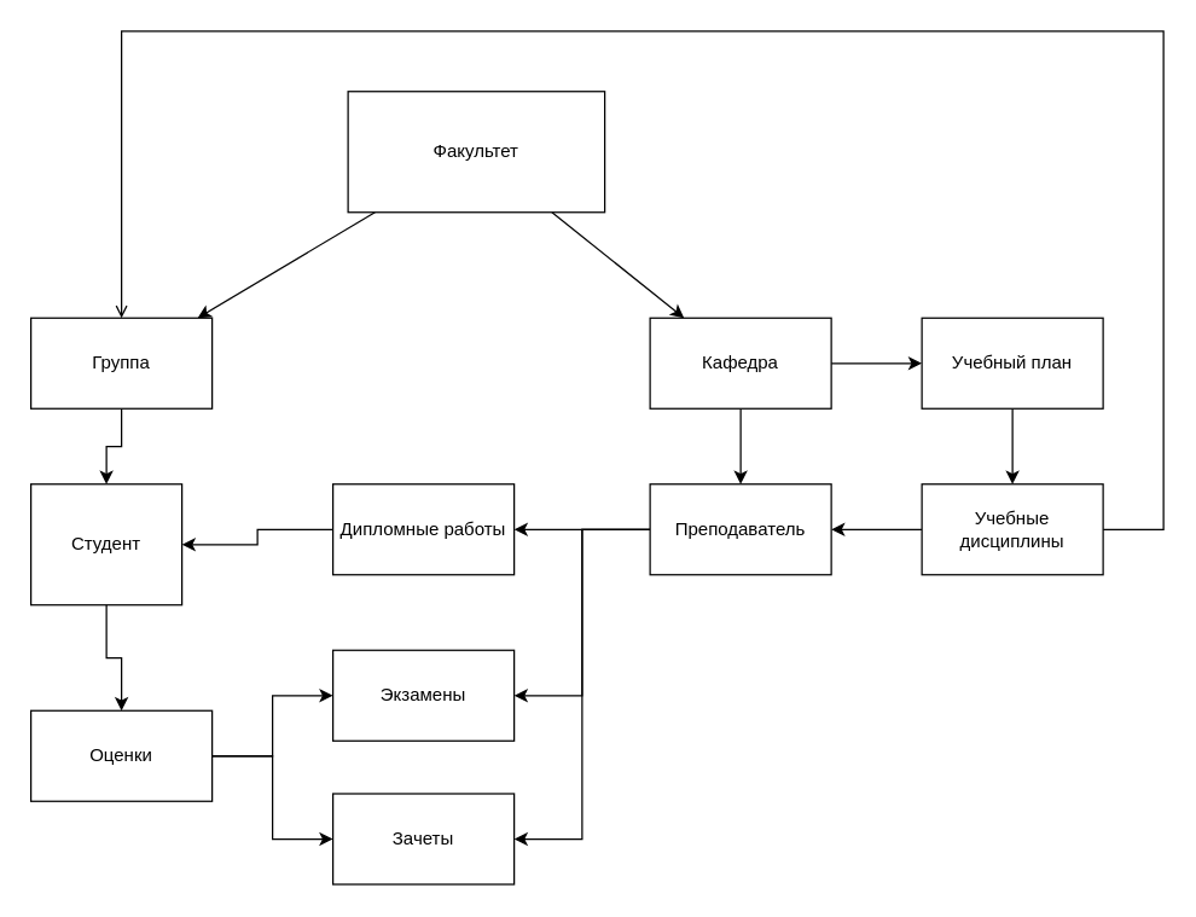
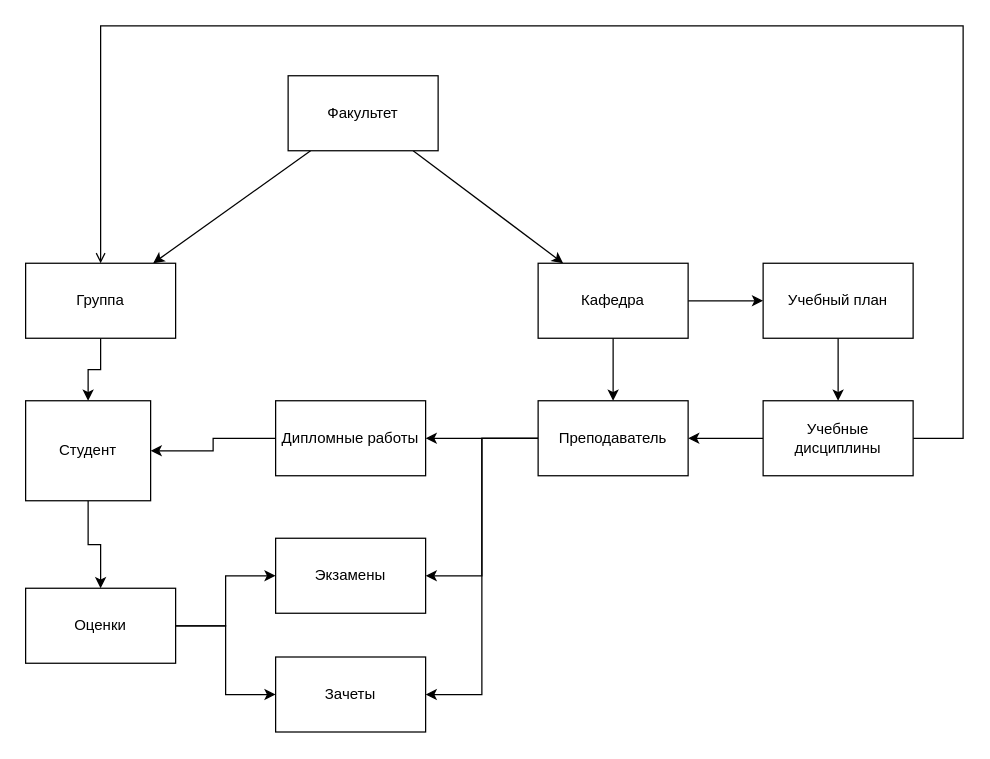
  <mxCell id="0" />
  <mxCell id="1" parent="0" />
  <mxCell id="2" style="rounded=0;orthogonalLoop=1;jettySize=auto;html=1;" edge="1" parent="1" source="4" target="6"><mxGeometry relative="1" as="geometry" /></mxCell>
  <mxCell id="3" style="rounded=0;orthogonalLoop=1;jettySize=auto;html=1;" edge="1" parent="1" source="4" target="11"><mxGeometry relative="1" as="geometry" /></mxCell>
- <mxCell id="4" value="Факультет" style="rounded=0;whiteSpace=wrap;html=1;" vertex="1" parent="1"><mxGeometry x="230" y="60" width="170" height="80" as="geometry" /></mxCell>
+ <mxCell id="4" value="Факультет" style="rounded=0;whiteSpace=wrap;html=1;" vertex="1" parent="1"><mxGeometry x="230" y="60" width="120" height="60" as="geometry" /></mxCell>
  <mxCell id="5" style="edgeStyle=orthogonalEdgeStyle;rounded=0;orthogonalLoop=1;jettySize=auto;html=1;" edge="1" parent="1" source="6" target="8"><mxGeometry relative="1" as="geometry" /></mxCell>
  <mxCell id="6" value="Группа" style="rounded=0;whiteSpace=wrap;html=1;" vertex="1" parent="1"><mxGeometry x="20" y="210" width="120" height="60" as="geometry" /></mxCell>
  <mxCell id="7" style="edgeStyle=orthogonalEdgeStyle;rounded=0;orthogonalLoop=1;jettySize=auto;html=1;" edge="1" parent="1" source="8" target="27"><mxGeometry relative="1" as="geometry" /></mxCell>
  <mxCell id="8" value="Студент" style="rounded=0;whiteSpace=wrap;html=1;" vertex="1" parent="1"><mxGeometry x="20" y="320" width="100" height="80" as="geometry" /></mxCell>
  <mxCell id="9" style="edgeStyle=orthogonalEdgeStyle;rounded=0;orthogonalLoop=1;jettySize=auto;html=1;entryX=0.5;entryY=0;entryDx=0;entryDy=0;" edge="1" parent="1" source="11" target="15"><mxGeometry relative="1" as="geometry" /></mxCell>
  <mxCell id="10" style="edgeStyle=orthogonalEdgeStyle;rounded=0;orthogonalLoop=1;jettySize=auto;html=1;" edge="1" parent="1" source="11" target="20"><mxGeometry relative="1" as="geometry" /></mxCell>
  <mxCell id="11" value="Кафедра" style="rounded=0;whiteSpace=wrap;html=1;" vertex="1" parent="1"><mxGeometry x="430" y="210" width="120" height="60" as="geometry" /></mxCell>
  <mxCell id="12" style="edgeStyle=orthogonalEdgeStyle;rounded=0;orthogonalLoop=1;jettySize=auto;html=1;" edge="1" parent="1" source="15" target="24"><mxGeometry relative="1" as="geometry" /></mxCell>
  <mxCell id="13" style="edgeStyle=orthogonalEdgeStyle;rounded=0;orthogonalLoop=1;jettySize=auto;html=1;entryX=1;entryY=0.5;entryDx=0;entryDy=0;" edge="1" parent="1" source="15" target="21"><mxGeometry relative="1" as="geometry" /></mxCell>
  <mxCell id="14" style="edgeStyle=orthogonalEdgeStyle;rounded=0;orthogonalLoop=1;jettySize=auto;html=1;entryX=1;entryY=0.5;entryDx=0;entryDy=0;" edge="1" parent="1" source="15" target="22"><mxGeometry relative="1" as="geometry" /></mxCell>
  <mxCell id="15" value="Преподаватель" style="rounded=0;whiteSpace=wrap;html=1;" vertex="1" parent="1"><mxGeometry x="430" y="320" width="120" height="60" as="geometry" /></mxCell>
  <mxCell id="16" style="edgeStyle=orthogonalEdgeStyle;rounded=0;orthogonalLoop=1;jettySize=auto;html=1;" edge="1" parent="1" source="18" target="15"><mxGeometry relative="1" as="geometry" /></mxCell>
  <mxCell id="17" style="edgeStyle=orthogonalEdgeStyle;rounded=0;orthogonalLoop=1;jettySize=auto;html=1;entryX=0.5;entryY=0;entryDx=0;entryDy=0;endArrow=open;" edge="1" parent="1" source="18" target="6"><mxGeometry relative="1" as="geometry"><Array as="points"><mxPoint x="770" y="350" /><mxPoint x="770" y="20" /><mxPoint x="80" y="20" /></Array></mxGeometry></mxCell>
  <mxCell id="18" value="Учебные дисциплины" style="rounded=0;whiteSpace=wrap;html=1;" vertex="1" parent="1"><mxGeometry x="610" y="320" width="120" height="60" as="geometry" /></mxCell>
  <mxCell id="19" style="edgeStyle=orthogonalEdgeStyle;rounded=0;orthogonalLoop=1;jettySize=auto;html=1;" edge="1" parent="1" source="20" target="18"><mxGeometry relative="1" as="geometry" /></mxCell>
  <mxCell id="20" value="Учебный план" style="rounded=0;whiteSpace=wrap;html=1;" vertex="1" parent="1"><mxGeometry x="610" y="210" width="120" height="60" as="geometry" /></mxCell>
  <mxCell id="21" value="Экзамены" style="rounded=0;whiteSpace=wrap;html=1;" vertex="1" parent="1"><mxGeometry y="430" width="120" height="60" as="geometry" x="220" /></mxCell>
  <mxCell id="22" value="Зачеты" style="rounded=0;whiteSpace=wrap;html=1;" vertex="1" parent="1"><mxGeometry y="525" width="120" height="60" as="geometry" x="220" /></mxCell>
  <mxCell id="23" style="edgeStyle=orthogonalEdgeStyle;rounded=0;orthogonalLoop=1;jettySize=auto;html=1;entryX=1;entryY=0.5;entryDx=0;entryDy=0;" edge="1" parent="1" source="24" target="8"><mxGeometry relative="1" as="geometry" /></mxCell>
  <mxCell id="24" value="Дипломные работы" style="rounded=0;whiteSpace=wrap;html=1;" vertex="1" parent="1"><mxGeometry y="320" width="120" height="60" as="geometry" x="220" /></mxCell>
  <mxCell id="25" style="edgeStyle=orthogonalEdgeStyle;rounded=0;orthogonalLoop=1;jettySize=auto;html=1;" edge="1" parent="1" source="27" target="21"><mxGeometry relative="1" as="geometry" /></mxCell>
  <mxCell id="26" style="edgeStyle=orthogonalEdgeStyle;rounded=0;orthogonalLoop=1;jettySize=auto;html=1;" edge="1" parent="1" source="27" target="22"><mxGeometry relative="1" as="geometry" /></mxCell>
  <mxCell id="27" value="Оценки" style="rounded=0;whiteSpace=wrap;html=1;" vertex="1" parent="1"><mxGeometry x="20" y="470" width="120" height="60" as="geometry" /></mxCell>
